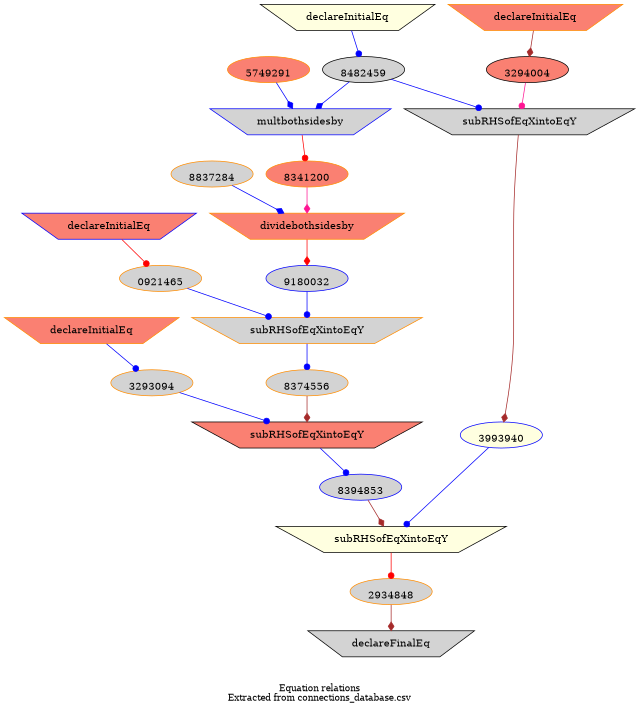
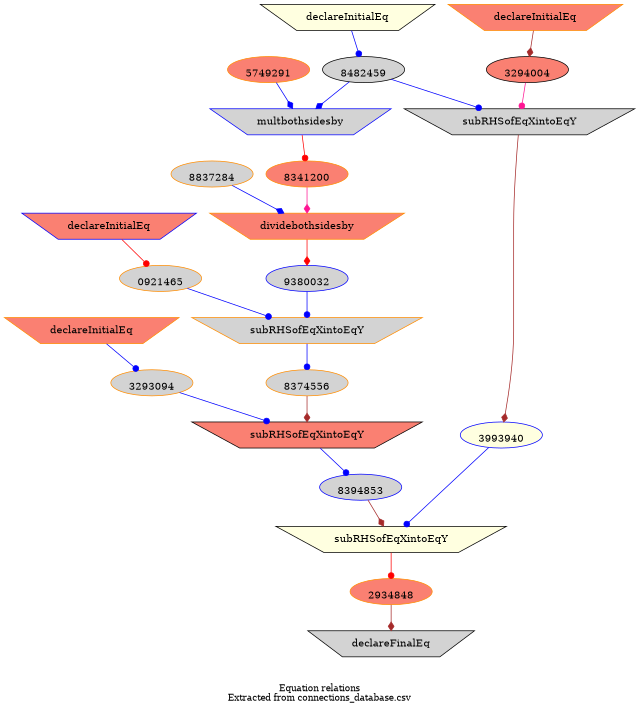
  digraph {
    fontsize=12
    label="Equation relations\nExtracted from connections_database.csv"
    node [color=darkorange fillcolor=lightgrey shape=ellipse style=filled labelloc=b]
    edge [arrowhead=dot color=blue]
    n1 [fillcolor=salmon label=declareInitialEq shape=invtrapezium labelloc=""]
    3293094
    n3 [color=black fillcolor=salmon label=subRHSofEqXintoEqY shape=invtrapezium labelloc=""]
    8394853 [color=blue]
    n5 [fillcolor=salmon label=declareInitialEq shape=invtrapezium labelloc=""]
    3294004 [color=black fillcolor=salmon]
    n7 [color=black label=subRHSofEqXintoEqY shape=invtrapezium labelloc=""]
    3993940 [color=blue fillcolor=lightyellow]
    n9 [color=blue fillcolor=salmon label=declareInitialEq shape=invtrapezium labelloc=""]
    0921465
    n11 [label=subRHSofEqXintoEqY shape=invtrapezium labelloc=""]
    8374556
    n13 [color=black fillcolor=lightyellow label=declareInitialEq shape=invtrapezium labelloc=""]
    8482459 [color=black]
    n15 [color=blue label=multbothsidesby shape=invtrapezium labelloc=""]
    8341200 [fillcolor=salmon]
    n17 [color=black fillcolor=lightyellow label=subRHSofEqXintoEqY shape=invtrapezium labelloc=""]
-   2934848
+   2934848 [fillcolor=salmon]
    n19 [color=black label=declareFinalEq shape=invtrapezium labelloc=""]
    5749291 [fillcolor=salmon]
    n21 [fillcolor=salmon label=dividebothsidesby shape=invtrapezium labelloc=""]
-   9380032 [color=blue label=9180032]
+   9380032 [color=blue]
    8837284
    n1 -> 3293094
    3293094 -> n3
    n3 -> 8394853
    8394853 -> n17 [arrowhead=diamond color=brown]
    n5 -> 3294004 [arrowhead=diamond color=brown]
    3294004 -> n7 [color=deeppink]
    n7 -> 3993940 [arrowhead=diamond color=brown]
    3993940 -> n17
    n9 -> 0921465 [color=red]
    0921465 -> n11
    n11 -> 8374556
    8374556 -> n3 [arrowhead=diamond color=brown]
    n13 -> 8482459
    8482459 -> n7
    8482459 -> n15 [arrowhead=diamond]
    n15 -> 8341200 [color=red]
    8341200 -> n21 [arrowhead=diamond color=deeppink]
    n17 -> 2934848 [color=red]
    2934848 -> n19 [arrowhead=diamond color=brown]
    5749291 -> n15 [arrowhead=diamond]
    n21 -> 9380032 [arrowhead=diamond color=red]
    9380032 -> n11
    8837284 -> n21 [arrowhead=diamond]
  }
